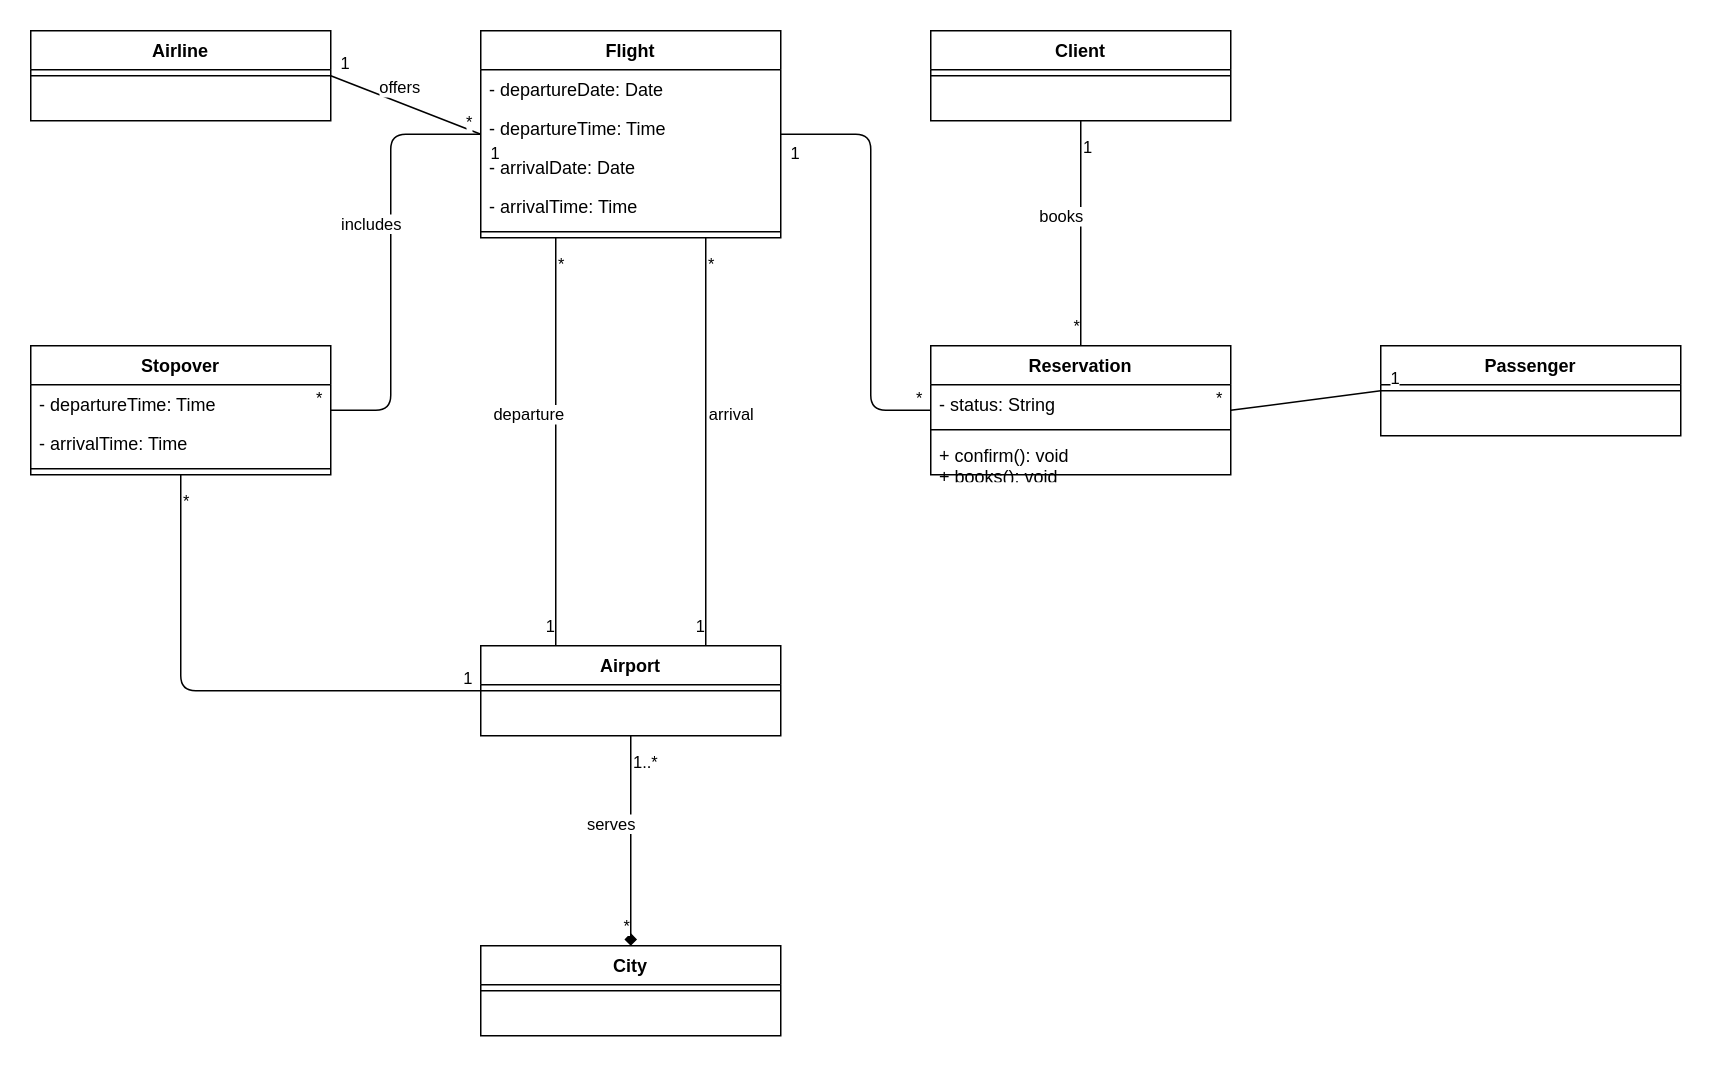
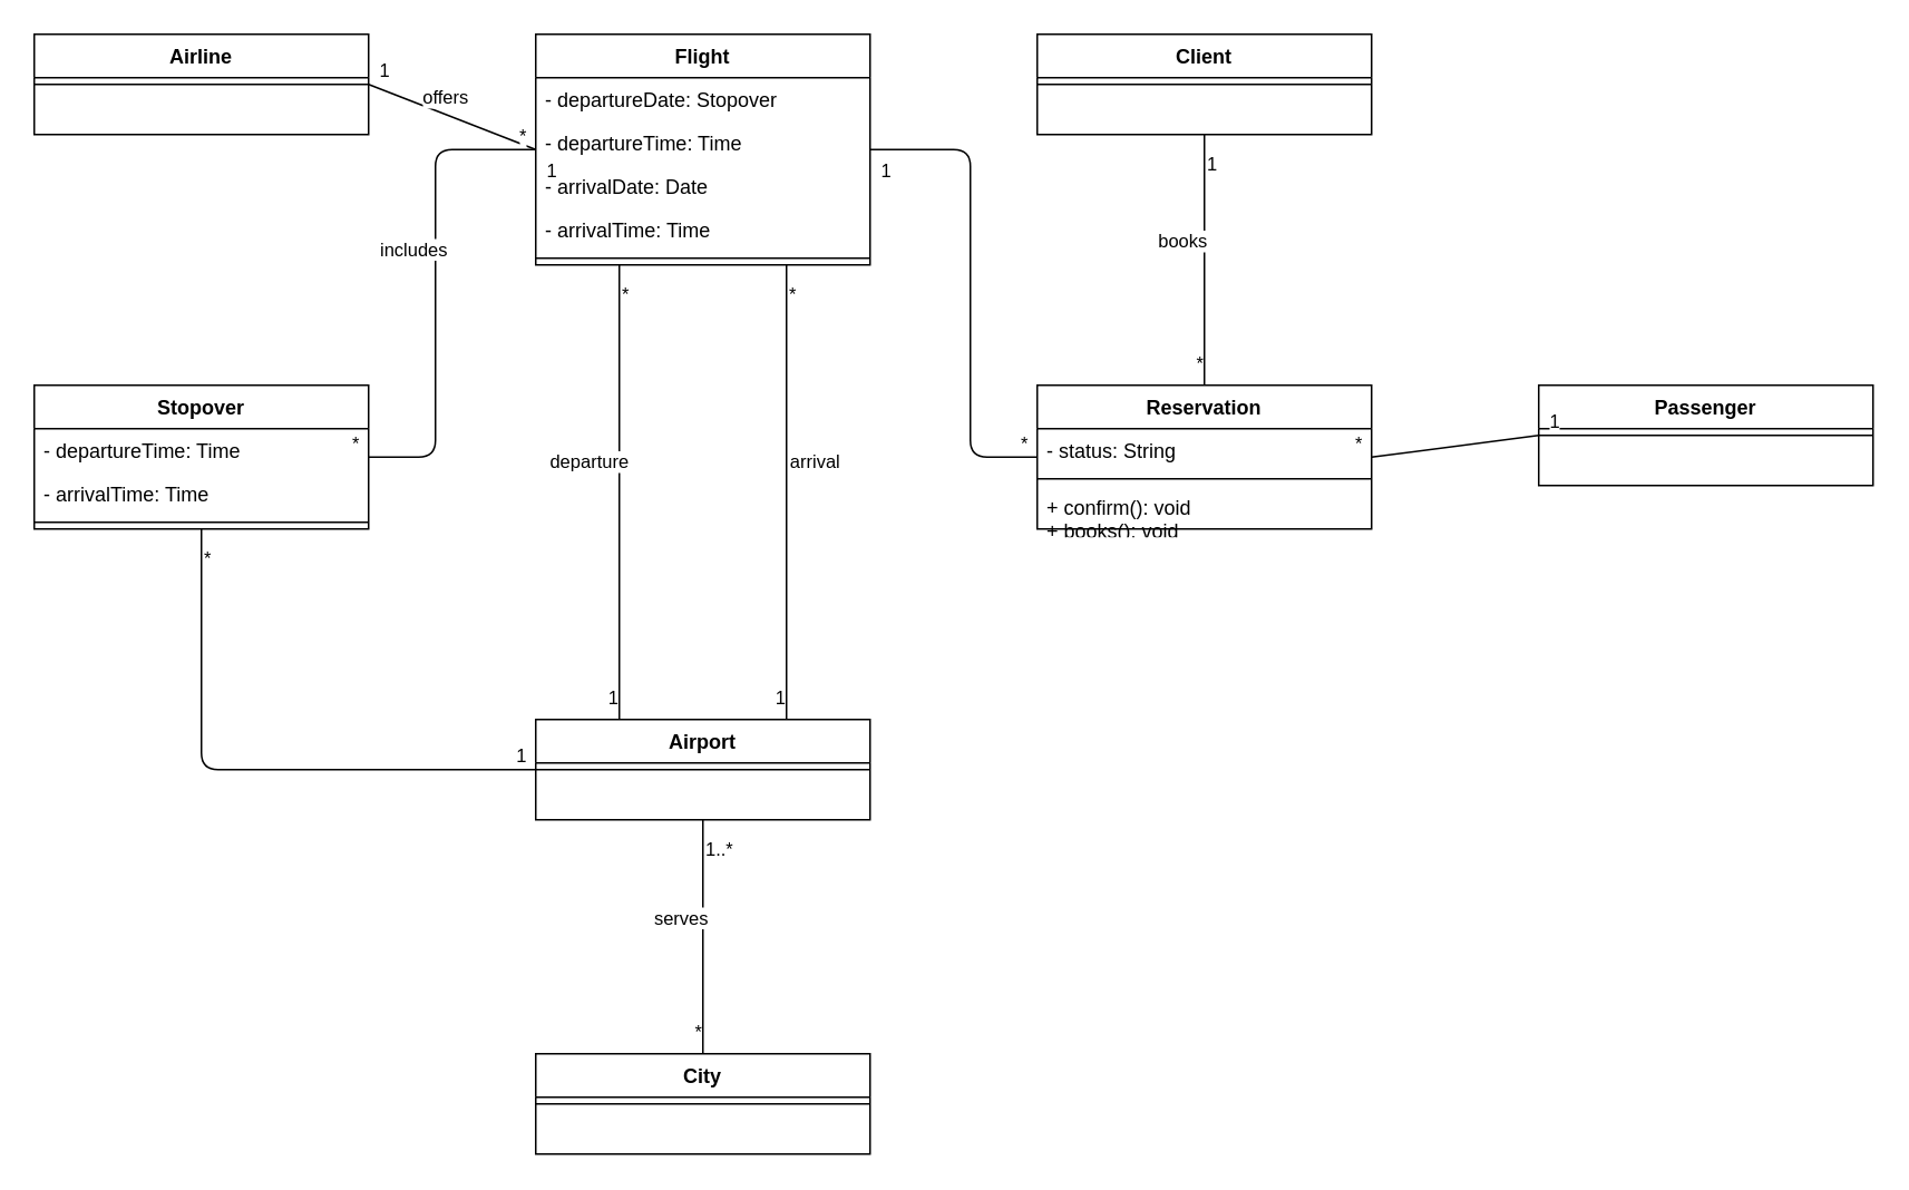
  <mxCell id="0" />
  <mxCell id="1" parent="0" />
  <mxCell id="2" value="Airline" style="swimlane;fontStyle=1;align=center;verticalAlign=top;childLayout=stackLayout;horizontal=1;startSize=26;horizontalStack=0;resizeParent=1;resizeParentMax=0;resizeLast=0;collapsible=1;marginBottom=0;" vertex="1" parent="1"><mxGeometry x="20" y="20" width="200" height="60" as="geometry" /></mxCell>
  <mxCell id="3" value="" style="line;strokeWidth=1;fillColor=none;align=left;verticalAlign=middle;spacingTop=-1;spacingLeft=3;spacingRight=3;rotatable=0;labelPosition=right;points=[];portConstraint=eastwest;" vertex="1" parent="2"><mxGeometry y="26" width="200" height="8" as="geometry" /></mxCell>
  <mxCell id="4" value="" style="text;strokeColor=none;fillColor=none;align=left;verticalAlign=top;spacingLeft=4;spacingRight=4;overflow=hidden;rotatable=0;points=[[0,0.5],[1,0.5]];portConstraint=eastwest;" vertex="1" parent="2"><mxGeometry y="34" width="200" height="26" as="geometry" /></mxCell>
  <mxCell id="5" value="Flight" style="swimlane;fontStyle=1;align=center;verticalAlign=top;childLayout=stackLayout;horizontal=1;startSize=26;horizontalStack=0;resizeParent=1;resizeParentMax=0;resizeLast=0;collapsible=1;marginBottom=0;" vertex="1" parent="1"><mxGeometry x="320" y="20" width="200" height="138" as="geometry" /></mxCell>
- <mxCell id="6" value="- departureDate: Date" style="text;strokeColor=none;fillColor=none;align=left;verticalAlign=top;spacingLeft=4;spacingRight=4;overflow=hidden;rotatable=0;points=[[0,0.5],[1,0.5]];portConstraint=eastwest;" vertex="1" parent="5"><mxGeometry y="26" width="200" height="26" as="geometry" /></mxCell>
+ <mxCell id="6" value="- departureDate: Stopover" style="text;strokeColor=none;fillColor=none;align=left;verticalAlign=top;spacingLeft=4;spacingRight=4;overflow=hidden;rotatable=0;points=[[0,0.5],[1,0.5]];portConstraint=eastwest;" vertex="1" parent="5"><mxGeometry y="26" width="200" height="26" as="geometry" /></mxCell>
  <mxCell id="7" value="- departureTime: Time" style="text;strokeColor=none;fillColor=none;align=left;verticalAlign=top;spacingLeft=4;spacingRight=4;overflow=hidden;rotatable=0;points=[[0,0.5],[1,0.5]];portConstraint=eastwest;" vertex="1" parent="5"><mxGeometry y="52" width="200" height="26" as="geometry" /></mxCell>
  <mxCell id="8" value="- arrivalDate: Date" style="text;strokeColor=none;fillColor=none;align=left;verticalAlign=top;spacingLeft=4;spacingRight=4;overflow=hidden;rotatable=0;points=[[0,0.5],[1,0.5]];portConstraint=eastwest;" vertex="1" parent="5"><mxGeometry y="78" width="200" height="26" as="geometry" /></mxCell>
  <mxCell id="9" value="- arrivalTime: Time" style="text;strokeColor=none;fillColor=none;align=left;verticalAlign=top;spacingLeft=4;spacingRight=4;overflow=hidden;rotatable=0;points=[[0,0.5],[1,0.5]];portConstraint=eastwest;" vertex="1" parent="5"><mxGeometry y="104" width="200" height="26" as="geometry" /></mxCell>
  <mxCell id="10" value="" style="line;strokeWidth=1;fillColor=none;align=left;verticalAlign=middle;spacingTop=-1;spacingLeft=3;spacingRight=3;rotatable=0;labelPosition=right;points=[];portConstraint=eastwest;" vertex="1" parent="5"><mxGeometry y="130" width="200" height="8" as="geometry" /></mxCell>
  <mxCell id="11" value="Client" style="swimlane;fontStyle=1;align=center;verticalAlign=top;childLayout=stackLayout;horizontal=1;startSize=26;horizontalStack=0;resizeParent=1;resizeParentMax=0;resizeLast=0;collapsible=1;marginBottom=0;" vertex="1" parent="1"><mxGeometry x="620" y="20" width="200" height="60" as="geometry" /></mxCell>
  <mxCell id="12" value="" style="line;strokeWidth=1;fillColor=none;align=left;verticalAlign=middle;spacingTop=-1;spacingLeft=3;spacingRight=3;rotatable=0;labelPosition=right;points=[];portConstraint=eastwest;" vertex="1" parent="11"><mxGeometry y="26" width="200" height="8" as="geometry" /></mxCell>
  <mxCell id="13" value="" style="text;strokeColor=none;fillColor=none;align=left;verticalAlign=top;spacingLeft=4;spacingRight=4;overflow=hidden;rotatable=0;points=[[0,0.5],[1,0.5]];portConstraint=eastwest;" vertex="1" parent="11"><mxGeometry y="34" width="200" height="26" as="geometry" /></mxCell>
  <mxCell id="14" value="Reservation" style="swimlane;fontStyle=1;align=center;verticalAlign=top;childLayout=stackLayout;horizontal=1;startSize=26;horizontalStack=0;resizeParent=1;resizeParentMax=0;resizeLast=0;collapsible=1;marginBottom=0;" vertex="1" parent="1"><mxGeometry x="620" y="230" width="200" height="86" as="geometry" /></mxCell>
  <mxCell id="15" value="- status: String" style="text;strokeColor=none;fillColor=none;align=left;verticalAlign=top;spacingLeft=4;spacingRight=4;overflow=hidden;rotatable=0;points=[[0,0.5],[1,0.5]];portConstraint=eastwest;" vertex="1" parent="14"><mxGeometry y="26" width="200" height="26" as="geometry" /></mxCell>
  <mxCell id="16" value="" style="line;strokeWidth=1;fillColor=none;align=left;verticalAlign=middle;spacingTop=-1;spacingLeft=3;spacingRight=3;rotatable=0;labelPosition=right;points=[];portConstraint=eastwest;" vertex="1" parent="14"><mxGeometry y="52" width="200" height="8" as="geometry" /></mxCell>
  <mxCell id="17" value="+ confirm(): void&#10;+ books(): void" style="text;strokeColor=none;fillColor=none;align=left;verticalAlign=top;spacingLeft=4;spacingRight=4;overflow=hidden;rotatable=0;points=[[0,0.5],[1,0.5]];portConstraint=eastwest;" vertex="1" parent="14"><mxGeometry y="60" width="200" height="26" as="geometry" /></mxCell>
  <mxCell id="18" value="Passenger" style="swimlane;fontStyle=1;align=center;verticalAlign=top;childLayout=stackLayout;horizontal=1;startSize=26;horizontalStack=0;resizeParent=1;resizeParentMax=0;resizeLast=0;collapsible=1;marginBottom=0;" vertex="1" parent="1"><mxGeometry x="920" y="230" width="200" height="60" as="geometry" /></mxCell>
  <mxCell id="19" value="" style="line;strokeWidth=1;fillColor=none;align=left;verticalAlign=middle;spacingTop=-1;spacingLeft=3;spacingRight=3;rotatable=0;labelPosition=right;points=[];portConstraint=eastwest;" vertex="1" parent="18"><mxGeometry y="26" width="200" height="8" as="geometry" /></mxCell>
  <mxCell id="20" value="" style="text;strokeColor=none;fillColor=none;align=left;verticalAlign=top;spacingLeft=4;spacingRight=4;overflow=hidden;rotatable=0;points=[[0,0.5],[1,0.5]];portConstraint=eastwest;" vertex="1" parent="18"><mxGeometry y="34" width="200" height="26" as="geometry" /></mxCell>
  <mxCell id="21" value="Airport" style="swimlane;fontStyle=1;align=center;verticalAlign=top;childLayout=stackLayout;horizontal=1;startSize=26;horizontalStack=0;resizeParent=1;resizeParentMax=0;resizeLast=0;collapsible=1;marginBottom=0;" vertex="1" parent="1"><mxGeometry x="320" y="430" width="200" height="60" as="geometry" /></mxCell>
  <mxCell id="22" value="" style="line;strokeWidth=1;fillColor=none;align=left;verticalAlign=middle;spacingTop=-1;spacingLeft=3;spacingRight=3;rotatable=0;labelPosition=right;points=[];portConstraint=eastwest;" vertex="1" parent="21"><mxGeometry y="26" width="200" height="8" as="geometry" /></mxCell>
  <mxCell id="23" value="" style="text;strokeColor=none;fillColor=none;align=left;verticalAlign=top;spacingLeft=4;spacingRight=4;overflow=hidden;rotatable=0;points=[[0,0.5],[1,0.5]];portConstraint=eastwest;" vertex="1" parent="21"><mxGeometry y="34" width="200" height="26" as="geometry" /></mxCell>
  <mxCell id="24" value="Stopover" style="swimlane;fontStyle=1;align=center;verticalAlign=top;childLayout=stackLayout;horizontal=1;startSize=26;horizontalStack=0;resizeParent=1;resizeParentMax=0;resizeLast=0;collapsible=1;marginBottom=0;" vertex="1" parent="1"><mxGeometry x="20" y="230" width="200" height="86" as="geometry" /></mxCell>
  <mxCell id="25" value="- departureTime: Time" style="text;strokeColor=none;fillColor=none;align=left;verticalAlign=top;spacingLeft=4;spacingRight=4;overflow=hidden;rotatable=0;points=[[0,0.5],[1,0.5]];portConstraint=eastwest;" vertex="1" parent="24"><mxGeometry y="26" width="200" height="26" as="geometry" /></mxCell>
  <mxCell id="26" value="- arrivalTime: Time" style="text;strokeColor=none;fillColor=none;align=left;verticalAlign=top;spacingLeft=4;spacingRight=4;overflow=hidden;rotatable=0;points=[[0,0.5],[1,0.5]];portConstraint=eastwest;" vertex="1" parent="24"><mxGeometry y="52" width="200" height="26" as="geometry" /></mxCell>
  <mxCell id="27" value="" style="line;strokeWidth=1;fillColor=none;align=left;verticalAlign=middle;spacingTop=-1;spacingLeft=3;spacingRight=3;rotatable=0;labelPosition=right;points=[];portConstraint=eastwest;" vertex="1" parent="24"><mxGeometry y="78" width="200" height="8" as="geometry" /></mxCell>
  <mxCell id="28" value="City" style="swimlane;fontStyle=1;align=center;verticalAlign=top;childLayout=stackLayout;horizontal=1;startSize=26;horizontalStack=0;resizeParent=1;resizeParentMax=0;resizeLast=0;collapsible=1;marginBottom=0;" vertex="1" parent="1"><mxGeometry x="320" y="630" width="200" height="60" as="geometry" /></mxCell>
  <mxCell id="29" value="" style="line;strokeWidth=1;fillColor=none;align=left;verticalAlign=middle;spacingTop=-1;spacingLeft=3;spacingRight=3;rotatable=0;labelPosition=right;points=[];portConstraint=eastwest;" vertex="1" parent="28"><mxGeometry y="26" width="200" height="8" as="geometry" /></mxCell>
  <mxCell id="30" value="" style="text;strokeColor=none;fillColor=none;align=left;verticalAlign=top;spacingLeft=4;spacingRight=4;overflow=hidden;rotatable=0;points=[[0,0.5],[1,0.5]];portConstraint=eastwest;" vertex="1" parent="28"><mxGeometry y="34" width="200" height="26" as="geometry" /></mxCell>
  <mxCell id="31" value="" style="endArrow=none;html=1;exitX=1;exitY=0.5;exitDx=0;exitDy=0;entryX=0;entryY=0.5;entryDx=0;entryDy=0;" edge="1" parent="1" source="2" target="5"><mxGeometry width="160" relative="1" as="geometry"><mxPoint x="220" y="89" as="sourcePoint" /><mxPoint x="320" y="89" as="targetPoint" /></mxGeometry></mxCell>
  <mxCell id="32" value="1" style="edgeLabel;resizable=0;html=1;align=left;verticalAlign=bottom;" connectable="0" vertex="1" parent="31"><mxGeometry x="-1" relative="1" as="geometry"><mxPoint x="5" as="offset" /></mxGeometry></mxCell>
  <mxCell id="33" value="*" style="edgeLabel;resizable=0;html=1;align=right;verticalAlign=bottom;" connectable="0" vertex="1" parent="31"><mxGeometry x="1" relative="1" as="geometry"><mxPoint x="-5" as="offset" /></mxGeometry></mxCell>
  <mxCell id="34" value="offers" style="edgeLabel;html=1;align=center;verticalAlign=middle;resizable=0;points=[];" vertex="1" connectable="0" parent="31"><mxGeometry x="-0.1" y="1" relative="1" as="geometry"><mxPoint y="-9" as="offset" /></mxGeometry></mxCell>
  <mxCell id="35" value="" style="endArrow=none;html=1;exitX=0.5;exitY=1;exitDx=0;exitDy=0;entryX=0.5;entryY=0;entryDx=0;entryDy=0;" edge="1" parent="1" source="11" target="14"><mxGeometry width="160" relative="1" as="geometry"><mxPoint x="720" y="100" as="sourcePoint" /><mxPoint x="720" y="220" as="targetPoint" /></mxGeometry></mxCell>
  <mxCell id="36" value="1" style="edgeLabel;resizable=0;html=1;align=left;verticalAlign=top;" connectable="0" vertex="1" parent="35"><mxGeometry x="-1" relative="1" as="geometry"><mxPoint y="5" as="offset" /></mxGeometry></mxCell>
  <mxCell id="37" value="*" style="edgeLabel;resizable=0;html=1;align=right;verticalAlign=bottom;" connectable="0" vertex="1" parent="35"><mxGeometry x="1" relative="1" as="geometry"><mxPoint y="-5" as="offset" /></mxGeometry></mxCell>
  <mxCell id="38" value="books" style="edgeLabel;html=1;align=center;verticalAlign=middle;resizable=0;points=[];" vertex="1" connectable="0" parent="35"><mxGeometry x="-0.1" y="1" relative="1" as="geometry"><mxPoint x="-15" y="-5" as="offset" /></mxGeometry></mxCell>
  <mxCell id="39" value="" style="endArrow=none;html=1;exitX=1;exitY=0.5;exitDx=0;exitDy=0;entryX=0;entryY=0.5;entryDx=0;entryDy=0;" edge="1" parent="1" source="5" target="14"><mxGeometry width="160" relative="1" as="geometry"><mxPoint x="520" y="89" as="sourcePoint" /><mxPoint x="620" y="273" as="targetPoint" /><Array as="points"><mxPoint x="580" y="89" /><mxPoint x="580" y="273" /></Array></mxGeometry></mxCell>
  <mxCell id="40" value="1" style="edgeLabel;resizable=0;html=1;align=left;verticalAlign=top;" connectable="0" vertex="1" parent="39"><mxGeometry x="-1" relative="1" as="geometry"><mxPoint x="5" as="offset" /></mxGeometry></mxCell>
  <mxCell id="41" value="*" style="edgeLabel;resizable=0;html=1;align=right;verticalAlign=bottom;" connectable="0" vertex="1" parent="39"><mxGeometry x="1" relative="1" as="geometry"><mxPoint x="-5" as="offset" /></mxGeometry></mxCell>
  <mxCell id="42" value="" style="endArrow=none;html=1;exitX=0;exitY=0.5;exitDx=0;exitDy=0;entryX=1;entryY=0.5;entryDx=0;entryDy=0;" edge="1" parent="1" source="18" target="14"><mxGeometry width="160" relative="1" as="geometry"><mxPoint x="910" y="273" as="sourcePoint" /><mxPoint x="830" y="273" as="targetPoint" /></mxGeometry></mxCell>
  <mxCell id="43" value="1" style="edgeLabel;resizable=0;html=1;align=left;verticalAlign=bottom;" connectable="0" vertex="1" parent="42"><mxGeometry x="-1" relative="1" as="geometry"><mxPoint x="5" as="offset" /></mxGeometry></mxCell>
  <mxCell id="44" value="*" style="edgeLabel;resizable=0;html=1;align=right;verticalAlign=bottom;" connectable="0" vertex="1" parent="42"><mxGeometry x="1" relative="1" as="geometry"><mxPoint x="-5" as="offset" /></mxGeometry></mxCell>
  <mxCell id="45" value="" style="endArrow=none;html=1;exitX=0;exitY=0.5;exitDx=0;exitDy=0;entryX=1;entryY=0.5;entryDx=0;entryDy=0;" edge="1" parent="1" source="5" target="24"><mxGeometry width="160" relative="1" as="geometry"><mxPoint x="310" y="89" as="sourcePoint" /><mxPoint x="230" y="273" as="targetPoint" /><Array as="points"><mxPoint x="260" y="89" /><mxPoint x="260" y="273" /></Array></mxGeometry></mxCell>
  <mxCell id="46" value="1" style="edgeLabel;resizable=0;html=1;align=left;verticalAlign=top;" connectable="0" vertex="1" parent="45"><mxGeometry x="-1" relative="1" as="geometry"><mxPoint x="5" as="offset" /></mxGeometry></mxCell>
  <mxCell id="47" value="*" style="edgeLabel;resizable=0;html=1;align=right;verticalAlign=bottom;" connectable="0" vertex="1" parent="45"><mxGeometry x="1" relative="1" as="geometry"><mxPoint x="-5" as="offset" /></mxGeometry></mxCell>
  <mxCell id="48" value="includes" style="edgeLabel;html=1;align=center;verticalAlign=middle;resizable=0;points=[];" vertex="1" connectable="0" parent="45"><mxGeometry x="-0.1" y="1" relative="1" as="geometry"><mxPoint x="-15" y="-9" as="offset" /></mxGeometry></mxCell>
  <mxCell id="49" value="" style="endArrow=none;html=1;exitX=0.5;exitY=1;exitDx=0;exitDy=0;entryX=0;entryY=0.5;entryDx=0;entryDy=0;" edge="1" parent="1" source="24" target="21"><mxGeometry width="160" relative="1" as="geometry"><mxPoint x="120" y="330" as="sourcePoint" /><mxPoint x="320" y="460" as="targetPoint" /><Array as="points"><mxPoint x="120" y="460" /></Array></mxGeometry></mxCell>
  <mxCell id="50" value="*" style="edgeLabel;resizable=0;html=1;align=left;verticalAlign=top;" connectable="0" vertex="1" parent="49"><mxGeometry x="-1" relative="1" as="geometry"><mxPoint y="5" as="offset" /></mxGeometry></mxCell>
  <mxCell id="51" value="1" style="edgeLabel;resizable=0;html=1;align=right;verticalAlign=bottom;" connectable="0" vertex="1" parent="49"><mxGeometry x="1" relative="1" as="geometry"><mxPoint x="-5" as="offset" /></mxGeometry></mxCell>
  <mxCell id="52" value="" style="endArrow=none;html=1;exitX=0.25;exitY=1;exitDx=0;exitDy=0;entryX=0.25;entryY=0;entryDx=0;entryDy=0;" edge="1" parent="1" source="5" target="21"><mxGeometry width="160" relative="1" as="geometry"><mxPoint x="370" y="170" as="sourcePoint" /><mxPoint x="370" y="420" as="targetPoint" /></mxGeometry></mxCell>
  <mxCell id="53" value="*" style="edgeLabel;resizable=0;html=1;align=left;verticalAlign=top;" connectable="0" vertex="1" parent="52"><mxGeometry x="-1" relative="1" as="geometry"><mxPoint y="5" as="offset" /></mxGeometry></mxCell>
  <mxCell id="54" value="1" style="edgeLabel;resizable=0;html=1;align=right;verticalAlign=bottom;" connectable="0" vertex="1" parent="52"><mxGeometry x="1" relative="1" as="geometry"><mxPoint y="-5" as="offset" /></mxGeometry></mxCell>
  <mxCell id="55" value="departure" style="edgeLabel;html=1;align=center;verticalAlign=middle;resizable=0;points=[];" vertex="1" connectable="0" parent="52"><mxGeometry x="-0.1" y="1" relative="1" as="geometry"><mxPoint x="-20" y="-5" as="offset" /></mxGeometry></mxCell>
  <mxCell id="56" value="" style="endArrow=none;html=1;exitX=0.75;exitY=1;exitDx=0;exitDy=0;entryX=0.75;entryY=0;entryDx=0;entryDy=0;" edge="1" parent="1" source="5" target="21"><mxGeometry width="160" relative="1" as="geometry"><mxPoint x="470" y="170" as="sourcePoint" /><mxPoint x="470" y="420" as="targetPoint" /></mxGeometry></mxCell>
  <mxCell id="57" value="*" style="edgeLabel;resizable=0;html=1;align=left;verticalAlign=top;" connectable="0" vertex="1" parent="56"><mxGeometry x="-1" relative="1" as="geometry"><mxPoint y="5" as="offset" /></mxGeometry></mxCell>
  <mxCell id="58" value="1" style="edgeLabel;resizable=0;html=1;align=right;verticalAlign=bottom;" connectable="0" vertex="1" parent="56"><mxGeometry x="1" relative="1" as="geometry"><mxPoint y="-5" as="offset" /></mxGeometry></mxCell>
  <mxCell id="59" value="arrival" style="edgeLabel;html=1;align=center;verticalAlign=middle;resizable=0;points=[];" vertex="1" connectable="0" parent="56"><mxGeometry x="-0.1" y="1" relative="1" as="geometry"><mxPoint x="15" y="-5" as="offset" /></mxGeometry></mxCell>
- <mxCell id="60" value="" style="endArrow=diamond;html=1;exitX=0.5;exitY=1;exitDx=0;exitDy=0;entryX=0.5;entryY=0;entryDx=0;entryDy=0;" edge="1" parent="1" source="21" target="28"><mxGeometry width="160" relative="1" as="geometry"><mxPoint x="420" y="500" as="sourcePoint" /><mxPoint x="420" y="620" as="targetPoint" /></mxGeometry></mxCell>
+ <mxCell id="60" value="" style="endArrow=none;html=1;exitX=0.5;exitY=1;exitDx=0;exitDy=0;entryX=0.5;entryY=0;entryDx=0;entryDy=0;" edge="1" parent="1" source="21" target="28"><mxGeometry width="160" relative="1" as="geometry"><mxPoint x="420" y="500" as="sourcePoint" /><mxPoint x="420" y="620" as="targetPoint" /></mxGeometry></mxCell>
  <mxCell id="61" value="1..*" style="edgeLabel;resizable=0;html=1;align=left;verticalAlign=top;" connectable="0" vertex="1" parent="60"><mxGeometry x="-1" relative="1" as="geometry"><mxPoint y="5" as="offset" /></mxGeometry></mxCell>
  <mxCell id="62" value="*" style="edgeLabel;resizable=0;html=1;align=right;verticalAlign=bottom;" connectable="0" vertex="1" parent="60"><mxGeometry x="1" relative="1" as="geometry"><mxPoint y="-5" as="offset" /></mxGeometry></mxCell>
  <mxCell id="63" value="serves" style="edgeLabel;html=1;align=center;verticalAlign=middle;resizable=0;points=[];" vertex="1" connectable="0" parent="60"><mxGeometry x="-0.1" y="1" relative="1" as="geometry"><mxPoint x="-15" y="-5" as="offset" /></mxGeometry></mxCell>
